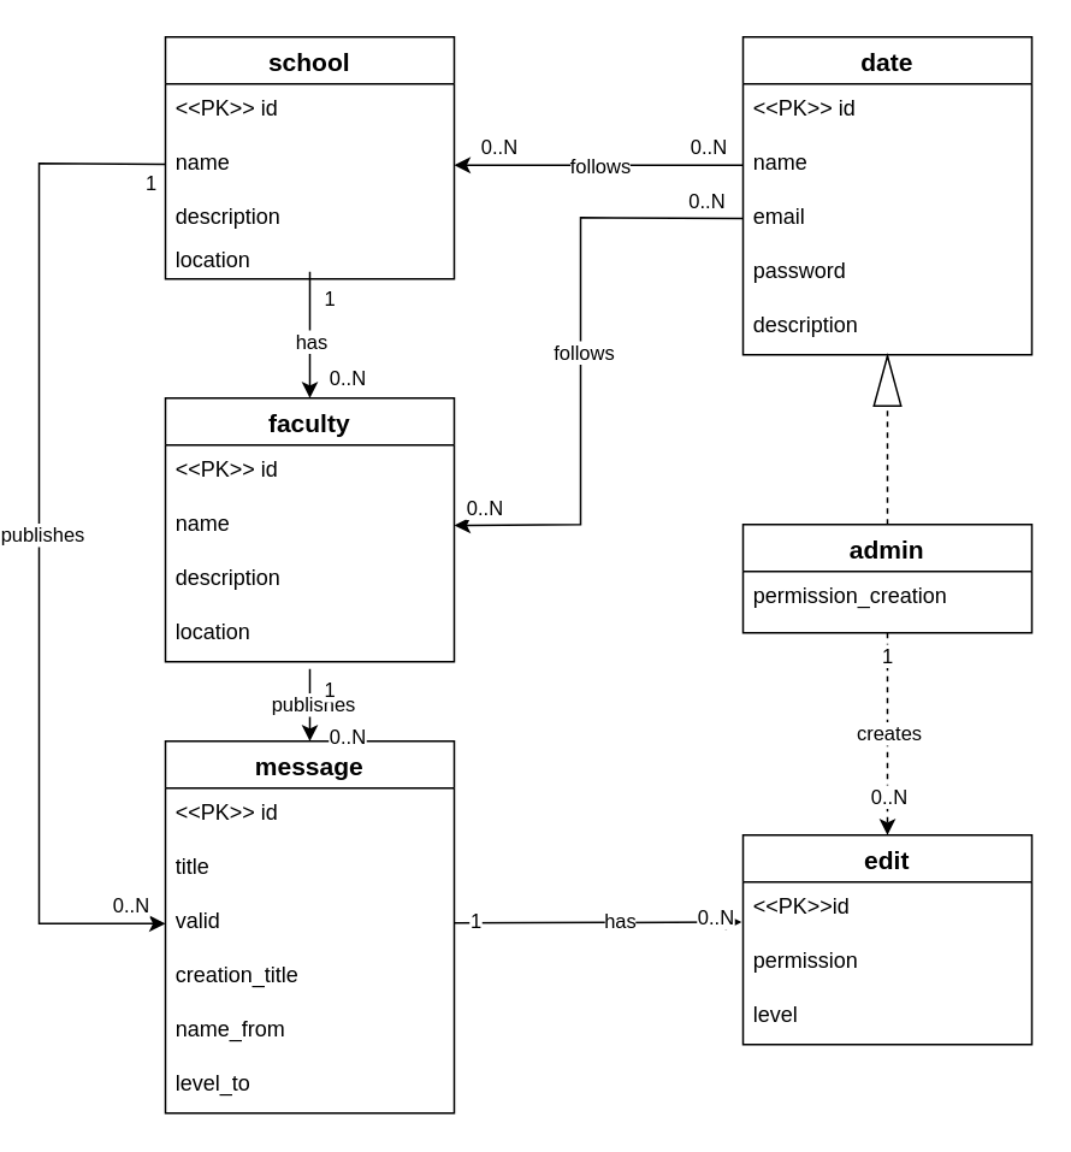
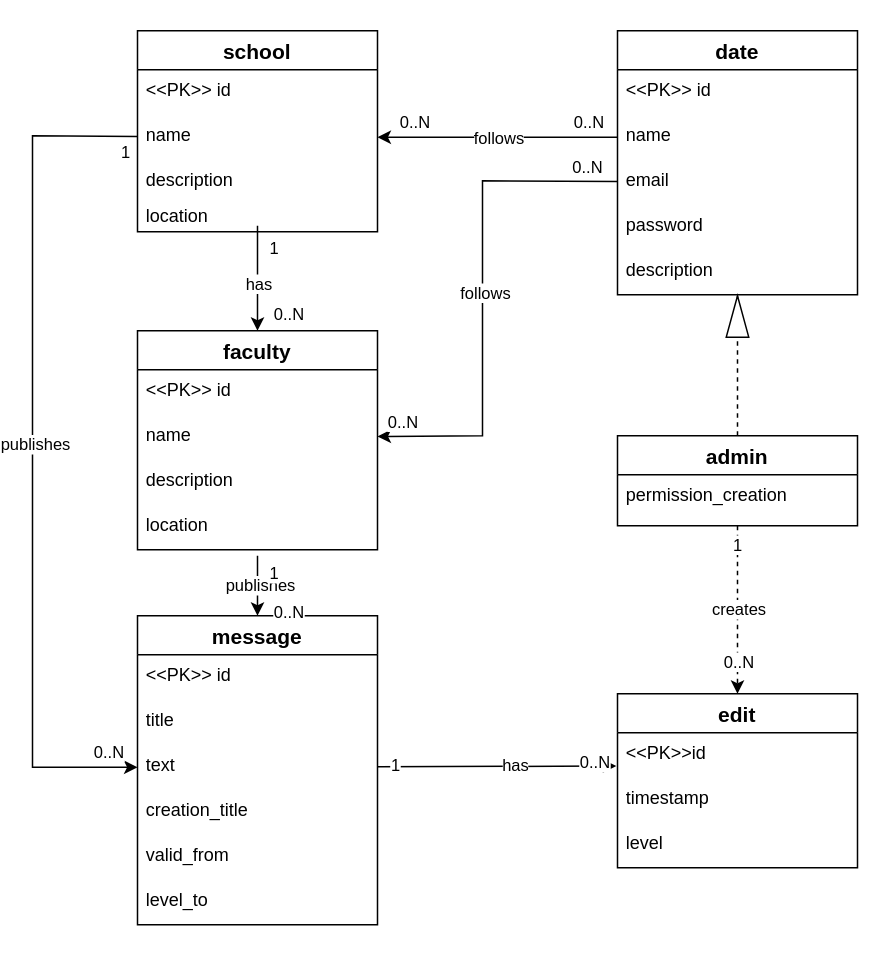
  <mxCell id="0" />
  <mxCell id="1" parent="0" />
  <mxCell id="2" value="school" style="swimlane;fontStyle=1;childLayout=stackLayout;horizontal=1;startSize=26;horizontalStack=0;resizeParent=1;resizeParentMax=0;resizeLast=0;collapsible=1;marginBottom=0;align=center;fontSize=14;" parent="1" vertex="1"><mxGeometry x="90" y="20" width="160" height="134" as="geometry" /></mxCell>
  <mxCell id="3" value="&lt;&lt;PK&gt;&gt; id" style="text;strokeColor=none;fillColor=none;spacingLeft=4;spacingRight=4;overflow=hidden;rotatable=0;points=[[0,0.5],[1,0.5]];portConstraint=eastwest;fontSize=12;" parent="2" vertex="1"><mxGeometry y="26" width="160" height="30" as="geometry" /></mxCell>
  <mxCell id="4" value="name" style="text;strokeColor=none;fillColor=none;spacingLeft=4;spacingRight=4;overflow=hidden;rotatable=0;points=[[0,0.5],[1,0.5]];portConstraint=eastwest;fontSize=12;" parent="2" vertex="1"><mxGeometry y="56" width="160" height="30" as="geometry" /></mxCell>
  <mxCell id="5" value="description" style="text;strokeColor=none;fillColor=none;spacingLeft=4;spacingRight=4;overflow=hidden;rotatable=0;points=[[0,0.5],[1,0.5]];portConstraint=eastwest;fontSize=12;" parent="2" vertex="1"><mxGeometry y="86" width="160" height="24" as="geometry" /></mxCell>
  <mxCell id="6" value="location" style="text;strokeColor=none;fillColor=none;spacingLeft=4;spacingRight=4;overflow=hidden;rotatable=0;points=[[0,0.5],[1,0.5]];portConstraint=eastwest;fontSize=12;" vertex="1" parent="2"><mxGeometry y="110" width="160" height="24" as="geometry" /></mxCell>
  <mxCell id="7" value="faculty" style="swimlane;fontStyle=1;childLayout=stackLayout;horizontal=1;startSize=26;horizontalStack=0;resizeParent=1;resizeParentMax=0;resizeLast=0;collapsible=1;marginBottom=0;align=center;fontSize=14;" parent="1" vertex="1"><mxGeometry x="90" y="220" width="160" height="146" as="geometry" /></mxCell>
  <mxCell id="8" value="&lt;&lt;PK&gt;&gt; id" style="text;strokeColor=none;fillColor=none;spacingLeft=4;spacingRight=4;overflow=hidden;rotatable=0;points=[[0,0.5],[1,0.5]];portConstraint=eastwest;fontSize=12;" parent="7" vertex="1"><mxGeometry y="26" width="160" height="30" as="geometry" /></mxCell>
  <mxCell id="9" value="name" style="text;strokeColor=none;fillColor=none;spacingLeft=4;spacingRight=4;overflow=hidden;rotatable=0;points=[[0,0.5],[1,0.5]];portConstraint=eastwest;fontSize=12;" parent="7" vertex="1"><mxGeometry y="56" width="160" height="30" as="geometry" /></mxCell>
  <mxCell id="10" value="description" style="text;strokeColor=none;fillColor=none;spacingLeft=4;spacingRight=4;overflow=hidden;rotatable=0;points=[[0,0.5],[1,0.5]];portConstraint=eastwest;fontSize=12;" parent="7" vertex="1"><mxGeometry y="86" width="160" height="30" as="geometry" /></mxCell>
  <mxCell id="11" value="location" style="text;strokeColor=none;fillColor=none;spacingLeft=4;spacingRight=4;overflow=hidden;rotatable=0;points=[[0,0.5],[1,0.5]];portConstraint=eastwest;fontSize=12;" vertex="1" parent="7"><mxGeometry y="116" width="160" height="30" as="geometry" /></mxCell>
  <mxCell id="12" value="message" style="swimlane;fontStyle=1;childLayout=stackLayout;horizontal=1;startSize=26;horizontalStack=0;resizeParent=1;resizeParentMax=0;resizeLast=0;collapsible=1;marginBottom=0;align=center;fontSize=14;" parent="1" vertex="1"><mxGeometry x="90" y="410" width="160" height="206" as="geometry" /></mxCell>
  <mxCell id="13" value="&lt;&lt;PK&gt;&gt; id" style="text;strokeColor=none;fillColor=none;spacingLeft=4;spacingRight=4;overflow=hidden;rotatable=0;points=[[0,0.5],[1,0.5]];portConstraint=eastwest;fontSize=12;" parent="12" vertex="1"><mxGeometry y="26" width="160" height="30" as="geometry" /></mxCell>
  <mxCell id="14" value="title" style="text;strokeColor=none;fillColor=none;spacingLeft=4;spacingRight=4;overflow=hidden;rotatable=0;points=[[0,0.5],[1,0.5]];portConstraint=eastwest;fontSize=12;" parent="12" vertex="1"><mxGeometry y="56" width="160" height="30" as="geometry" /></mxCell>
- <mxCell id="15" value="valid" style="text;strokeColor=none;fillColor=none;spacingLeft=4;spacingRight=4;overflow=hidden;rotatable=0;points=[[0,0.5],[1,0.5]];portConstraint=eastwest;fontSize=12;" parent="12" vertex="1"><mxGeometry y="86" width="160" height="30" as="geometry" /></mxCell>
+ <mxCell id="15" value="text" style="text;strokeColor=none;fillColor=none;spacingLeft=4;spacingRight=4;overflow=hidden;rotatable=0;points=[[0,0.5],[1,0.5]];portConstraint=eastwest;fontSize=12;" parent="12" vertex="1"><mxGeometry y="86" width="160" height="30" as="geometry" /></mxCell>
  <mxCell id="16" value="creation_title" style="text;strokeColor=none;fillColor=none;spacingLeft=4;spacingRight=4;overflow=hidden;rotatable=0;points=[[0,0.5],[1,0.5]];portConstraint=eastwest;fontSize=12;" parent="12" vertex="1"><mxGeometry y="116" width="160" height="30" as="geometry" /></mxCell>
- <mxCell id="17" value="name_from" style="text;strokeColor=none;fillColor=none;spacingLeft=4;spacingRight=4;overflow=hidden;rotatable=0;points=[[0,0.5],[1,0.5]];portConstraint=eastwest;fontSize=12;" parent="12" vertex="1"><mxGeometry y="146" width="160" height="30" as="geometry" /></mxCell>
+ <mxCell id="17" value="valid_from" style="text;strokeColor=none;fillColor=none;spacingLeft=4;spacingRight=4;overflow=hidden;rotatable=0;points=[[0,0.5],[1,0.5]];portConstraint=eastwest;fontSize=12;" parent="12" vertex="1"><mxGeometry y="146" width="160" height="30" as="geometry" /></mxCell>
  <mxCell id="18" value="level_to" style="text;strokeColor=none;fillColor=none;spacingLeft=4;spacingRight=4;overflow=hidden;rotatable=0;points=[[0,0.5],[1,0.5]];portConstraint=eastwest;fontSize=12;" parent="12" vertex="1"><mxGeometry y="176" width="160" height="30" as="geometry" /></mxCell>
  <mxCell id="19" value="date" style="swimlane;fontStyle=1;childLayout=stackLayout;horizontal=1;startSize=26;horizontalStack=0;resizeParent=1;resizeParentMax=0;resizeLast=0;collapsible=1;marginBottom=0;align=center;fontSize=14;" parent="1" vertex="1"><mxGeometry x="410" y="20" width="160" height="176" as="geometry" /></mxCell>
  <mxCell id="20" value="&lt;&lt;PK&gt;&gt; id" style="text;strokeColor=none;fillColor=none;spacingLeft=4;spacingRight=4;overflow=hidden;rotatable=0;points=[[0,0.5],[1,0.5]];portConstraint=eastwest;fontSize=12;" parent="19" vertex="1"><mxGeometry y="26" width="160" height="30" as="geometry" /></mxCell>
  <mxCell id="21" value="name" style="text;strokeColor=none;fillColor=none;spacingLeft=4;spacingRight=4;overflow=hidden;rotatable=0;points=[[0,0.5],[1,0.5]];portConstraint=eastwest;fontSize=12;" parent="19" vertex="1"><mxGeometry y="56" width="160" height="30" as="geometry" /></mxCell>
  <mxCell id="22" value="email" style="text;strokeColor=none;fillColor=none;spacingLeft=4;spacingRight=4;overflow=hidden;rotatable=0;points=[[0,0.5],[1,0.5]];portConstraint=eastwest;fontSize=12;" parent="19" vertex="1"><mxGeometry y="86" width="160" height="30" as="geometry" /></mxCell>
  <mxCell id="23" value="password" style="text;strokeColor=none;fillColor=none;spacingLeft=4;spacingRight=4;overflow=hidden;rotatable=0;points=[[0,0.5],[1,0.5]];portConstraint=eastwest;fontSize=12;" parent="19" vertex="1"><mxGeometry y="116" width="160" height="30" as="geometry" /></mxCell>
  <mxCell id="24" value="description" style="text;strokeColor=none;fillColor=none;spacingLeft=4;spacingRight=4;overflow=hidden;rotatable=0;points=[[0,0.5],[1,0.5]];portConstraint=eastwest;fontSize=12;" parent="19" vertex="1"><mxGeometry y="146" width="160" height="30" as="geometry" /></mxCell>
  <mxCell id="25" style="edgeStyle=none;html=1;entryX=0.5;entryY=0;entryDx=0;entryDy=0;exitX=0.5;exitY=1;exitDx=0;exitDy=0;dashed=1;" edge="1" parent="1" source="29" target="54"><mxGeometry relative="1" as="geometry"><Array as="points"><mxPoint x="490" y="420" /></Array><mxPoint x="490" y="390" as="sourcePoint" /></mxGeometry></mxCell>
  <mxCell id="26" value="creates" style="edgeLabel;html=1;align=center;verticalAlign=middle;resizable=0;points=[];" vertex="1" connectable="0" parent="25"><mxGeometry x="0.206" y="-2" relative="1" as="geometry"><mxPoint x="2" y="-13" as="offset" /></mxGeometry></mxCell>
  <mxCell id="27" value="1" style="edgeLabel;html=1;align=center;verticalAlign=middle;resizable=0;points=[];" vertex="1" connectable="0" parent="25"><mxGeometry x="-0.783" y="-1" relative="1" as="geometry"><mxPoint as="offset" /></mxGeometry></mxCell>
  <mxCell id="28" value="0..N" style="edgeLabel;html=1;align=center;verticalAlign=middle;resizable=0;points=[];" vertex="1" connectable="0" parent="25"><mxGeometry x="0.616" relative="1" as="geometry"><mxPoint as="offset" /></mxGeometry></mxCell>
  <mxCell id="29" value="admin" style="swimlane;fontStyle=1;childLayout=stackLayout;horizontal=1;startSize=26;horizontalStack=0;resizeParent=1;resizeParentMax=0;resizeLast=0;collapsible=1;marginBottom=0;align=center;fontSize=14;" parent="1" vertex="1"><mxGeometry x="410" y="290" width="160" height="60" as="geometry" /></mxCell>
  <mxCell id="30" value="permission_creation" style="text;strokeColor=none;fillColor=none;spacingLeft=4;spacingRight=4;overflow=hidden;rotatable=0;points=[[0,0.5],[1,0.5]];portConstraint=eastwest;fontSize=12;" parent="29" vertex="1"><mxGeometry y="26" width="160" height="34" as="geometry" /></mxCell>
  <mxCell id="31" value="" style="endArrow=classic;html=1;rounded=0;" parent="1" target="7" edge="1"><mxGeometry width="50" height="50" relative="1" as="geometry"><mxPoint x="170" y="150" as="sourcePoint" /><mxPoint x="130" y="290" as="targetPoint" /></mxGeometry></mxCell>
  <mxCell id="32" value="has" style="edgeLabel;html=1;align=center;verticalAlign=middle;resizable=0;points=[];" parent="31" vertex="1" connectable="0"><mxGeometry x="-0.162" y="1" relative="1" as="geometry"><mxPoint x="-1" y="9" as="offset" /></mxGeometry></mxCell>
  <mxCell id="33" value="1" style="edgeLabel;html=1;align=center;verticalAlign=middle;resizable=0;points=[];" parent="31" vertex="1" connectable="0"><mxGeometry x="-0.898" relative="1" as="geometry"><mxPoint x="10" y="10" as="offset" /></mxGeometry></mxCell>
  <mxCell id="34" value="0..N" style="edgeLabel;html=1;align=center;verticalAlign=middle;resizable=0;points=[];" parent="31" vertex="1" connectable="0"><mxGeometry x="0.643" relative="1" as="geometry"><mxPoint x="20" as="offset" /></mxGeometry></mxCell>
  <mxCell id="35" value="" style="endArrow=classic;html=1;rounded=0;" parent="1" target="12" edge="1"><mxGeometry width="50" height="50" relative="1" as="geometry"><mxPoint x="170" y="370" as="sourcePoint" /><mxPoint x="200" y="360" as="targetPoint" /></mxGeometry></mxCell>
  <mxCell id="36" value="publishes" style="edgeLabel;html=1;align=center;verticalAlign=middle;resizable=0;points=[];" parent="35" vertex="1" connectable="0"><mxGeometry x="-0.072" y="1" relative="1" as="geometry"><mxPoint as="offset" /></mxGeometry></mxCell>
  <mxCell id="37" value="1" style="edgeLabel;html=1;align=center;verticalAlign=middle;resizable=0;points=[];" parent="35" vertex="1" connectable="0"><mxGeometry x="-0.815" y="-1" relative="1" as="geometry"><mxPoint x="11" y="7" as="offset" /></mxGeometry></mxCell>
  <mxCell id="38" value="0..N" style="edgeLabel;html=1;align=center;verticalAlign=middle;resizable=0;points=[];" parent="35" vertex="1" connectable="0"><mxGeometry x="0.562" y="1" relative="1" as="geometry"><mxPoint x="19" y="6" as="offset" /></mxGeometry></mxCell>
  <mxCell id="39" value="" style="endArrow=classic;html=1;rounded=0;" parent="1" source="4" target="15" edge="1"><mxGeometry width="50" height="50" relative="1" as="geometry"><mxPoint x="320" y="290" as="sourcePoint" /><mxPoint x="50" y="400" as="targetPoint" /><Array as="points"><mxPoint x="20" y="90" /><mxPoint x="20" y="511" /></Array></mxGeometry></mxCell>
  <mxCell id="40" value="publishes" style="edgeLabel;html=1;align=center;verticalAlign=middle;resizable=0;points=[];" parent="39" vertex="1" connectable="0"><mxGeometry x="0.04" y="1" relative="1" as="geometry"><mxPoint y="-16" as="offset" /></mxGeometry></mxCell>
  <mxCell id="41" value="0..N" style="edgeLabel;html=1;align=center;verticalAlign=middle;resizable=0;points=[];" parent="39" vertex="1" connectable="0"><mxGeometry x="0.933" relative="1" as="geometry"><mxPoint y="-11" as="offset" /></mxGeometry></mxCell>
  <mxCell id="42" value="1" style="edgeLabel;html=1;align=center;verticalAlign=middle;resizable=0;points=[];" parent="39" vertex="1" connectable="0"><mxGeometry x="-0.969" y="-1" relative="1" as="geometry"><mxPoint y="11" as="offset" /></mxGeometry></mxCell>
  <mxCell id="43" value="" style="endArrow=classic;html=1;rounded=0;" parent="1" source="21" target="4" edge="1"><mxGeometry width="50" height="50" relative="1" as="geometry"><mxPoint x="280" y="210" as="sourcePoint" /><mxPoint x="330" y="160" as="targetPoint" /></mxGeometry></mxCell>
  <mxCell id="44" value="follows" style="edgeLabel;html=1;align=center;verticalAlign=middle;resizable=0;points=[];" parent="43" vertex="1" connectable="0"><mxGeometry x="0.103" y="1" relative="1" as="geometry"><mxPoint x="8" y="-1" as="offset" /></mxGeometry></mxCell>
  <mxCell id="45" value="0..N" style="edgeLabel;html=1;align=center;verticalAlign=middle;resizable=0;points=[];" parent="43" vertex="1" connectable="0"><mxGeometry x="0.704" y="-2" relative="1" as="geometry"><mxPoint y="-9" as="offset" /></mxGeometry></mxCell>
  <mxCell id="46" value="0..N" style="edgeLabel;html=1;align=center;verticalAlign=middle;resizable=0;points=[];" parent="43" vertex="1" connectable="0"><mxGeometry x="-0.689" y="-1" relative="1" as="geometry"><mxPoint x="5" y="-10" as="offset" /></mxGeometry></mxCell>
  <mxCell id="47" value="" style="endArrow=classic;html=1;rounded=0;" parent="1" source="22" target="9" edge="1"><mxGeometry width="50" height="50" relative="1" as="geometry"><mxPoint x="280" y="210" as="sourcePoint" /><mxPoint x="330" y="160" as="targetPoint" /><Array as="points"><mxPoint x="320" y="120" /><mxPoint x="320" y="290" /></Array></mxGeometry></mxCell>
  <mxCell id="48" value="0..N" style="edgeLabel;html=1;align=center;verticalAlign=middle;resizable=0;points=[];" parent="47" vertex="1" connectable="0"><mxGeometry x="-0.898" y="1" relative="1" as="geometry"><mxPoint x="-3" y="-11" as="offset" /></mxGeometry></mxCell>
  <mxCell id="49" value="follows" style="edgeLabel;html=1;align=center;verticalAlign=middle;resizable=0;points=[];" parent="47" vertex="1" connectable="0"><mxGeometry x="-0.001" y="1" relative="1" as="geometry"><mxPoint as="offset" /></mxGeometry></mxCell>
  <mxCell id="50" value="0..N" style="edgeLabel;html=1;align=center;verticalAlign=middle;resizable=0;points=[];" parent="47" vertex="1" connectable="0"><mxGeometry x="0.903" y="1" relative="1" as="geometry"><mxPoint y="-11" as="offset" /></mxGeometry></mxCell>
  <mxCell id="51" value="" style="endArrow=none;dashed=1;html=1;dashPattern=1 3;strokeWidth=2;rounded=0;startArrow=none;" parent="1" source="53" target="24" edge="1"><mxGeometry width="50" height="50" relative="1" as="geometry"><mxPoint x="420" y="310" as="sourcePoint" /><mxPoint x="470" y="260" as="targetPoint" /></mxGeometry></mxCell>
  <mxCell id="52" value="" style="endArrow=none;dashed=1;html=1;rounded=0;strokeWidth=1;exitX=0.5;exitY=0;exitDx=0;exitDy=0;" parent="1" source="29" target="24" edge="1"><mxGeometry width="50" height="50" relative="1" as="geometry"><mxPoint x="440" y="200" as="sourcePoint" /><mxPoint x="490" y="150" as="targetPoint" /></mxGeometry></mxCell>
  <mxCell id="53" value="" style="triangle;whiteSpace=wrap;html=1;rotation=-90;" parent="1" vertex="1"><mxGeometry x="476.25" y="203" width="27.5" height="15" as="geometry" /></mxCell>
  <mxCell id="54" value="edit" style="swimlane;fontStyle=1;childLayout=stackLayout;horizontal=1;startSize=26;horizontalStack=0;resizeParent=1;resizeParentMax=0;resizeLast=0;collapsible=1;marginBottom=0;align=center;fontSize=14;" vertex="1" parent="1"><mxGeometry x="410" y="462" width="160" height="116" as="geometry" /></mxCell>
  <mxCell id="55" value="&lt;&lt;PK&gt;&gt;id" style="text;strokeColor=none;fillColor=none;spacingLeft=4;spacingRight=4;overflow=hidden;rotatable=0;points=[[0,0.5],[1,0.5]];portConstraint=eastwest;fontSize=12;" vertex="1" parent="54"><mxGeometry y="26" width="160" height="30" as="geometry" /></mxCell>
- <mxCell id="56" value="permission" style="text;strokeColor=none;fillColor=none;spacingLeft=4;spacingRight=4;overflow=hidden;rotatable=0;points=[[0,0.5],[1,0.5]];portConstraint=eastwest;fontSize=12;" vertex="1" parent="54"><mxGeometry y="56" width="160" height="30" as="geometry" /></mxCell>
+ <mxCell id="56" value="timestamp" style="text;strokeColor=none;fillColor=none;spacingLeft=4;spacingRight=4;overflow=hidden;rotatable=0;points=[[0,0.5],[1,0.5]];portConstraint=eastwest;fontSize=12;" vertex="1" parent="54"><mxGeometry y="56" width="160" height="30" as="geometry" /></mxCell>
  <mxCell id="57" value="level" style="text;strokeColor=none;fillColor=none;spacingLeft=4;spacingRight=4;overflow=hidden;rotatable=0;points=[[0,0.5],[1,0.5]];portConstraint=eastwest;fontSize=12;" vertex="1" parent="54"><mxGeometry y="86" width="160" height="30" as="geometry" /></mxCell>
  <mxCell id="58" style="edgeStyle=none;html=1;entryX=-0.005;entryY=0.739;entryDx=0;entryDy=0;entryPerimeter=0;" edge="1" parent="1" source="15" target="55"><mxGeometry relative="1" as="geometry" /></mxCell>
  <mxCell id="59" value="has" style="edgeLabel;html=1;align=center;verticalAlign=middle;resizable=0;points=[];" vertex="1" connectable="0" parent="58"><mxGeometry x="0.158" y="1" relative="1" as="geometry"><mxPoint as="offset" /></mxGeometry></mxCell>
  <mxCell id="60" value="0..N" style="edgeLabel;html=1;align=center;verticalAlign=middle;resizable=0;points=[];" vertex="1" connectable="0" parent="58"><mxGeometry x="0.824" y="3" relative="1" as="geometry"><mxPoint as="offset" /></mxGeometry></mxCell>
  <mxCell id="61" value="1" style="edgeLabel;html=1;align=center;verticalAlign=middle;resizable=0;points=[];" vertex="1" connectable="0" parent="58"><mxGeometry x="-0.847" y="1" relative="1" as="geometry"><mxPoint as="offset" /></mxGeometry></mxCell>
